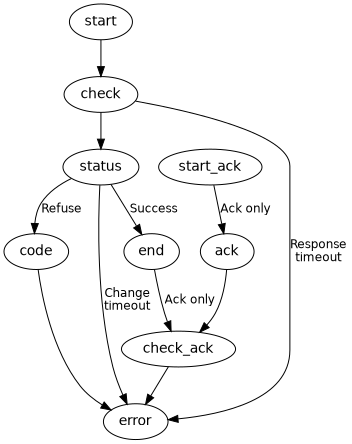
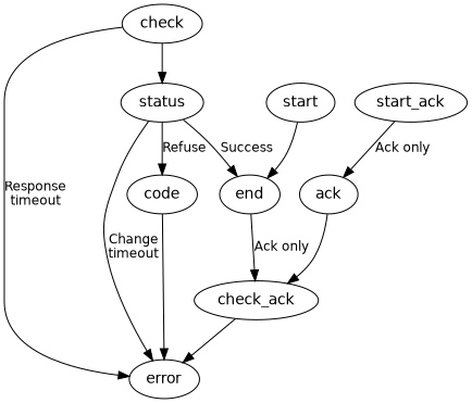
  digraph {
    node [fontname=Helvetica]
    edge [fontname=Helvetica fontsize=12]
    start
    check
    status
    error
    end
    code
    check_ack
    ack
    start_ack
-   start -> check [weight=5]
+   start -> end [weight=5]
    check -> status [weight=5]
    check -> error [label="Response\ntimeout"]
    status -> error [label="Change\ntimeout"]
    status -> end [label=Success weight=5]
    status -> code [label=Refuse weight=5]
    end -> check_ack [label="Ack only"]
    code -> error [weight=2]
    check_ack -> error [weight=2]
    ack -> check_ack [weight=2]
    start_ack -> ack [label="Ack only"]
  }
